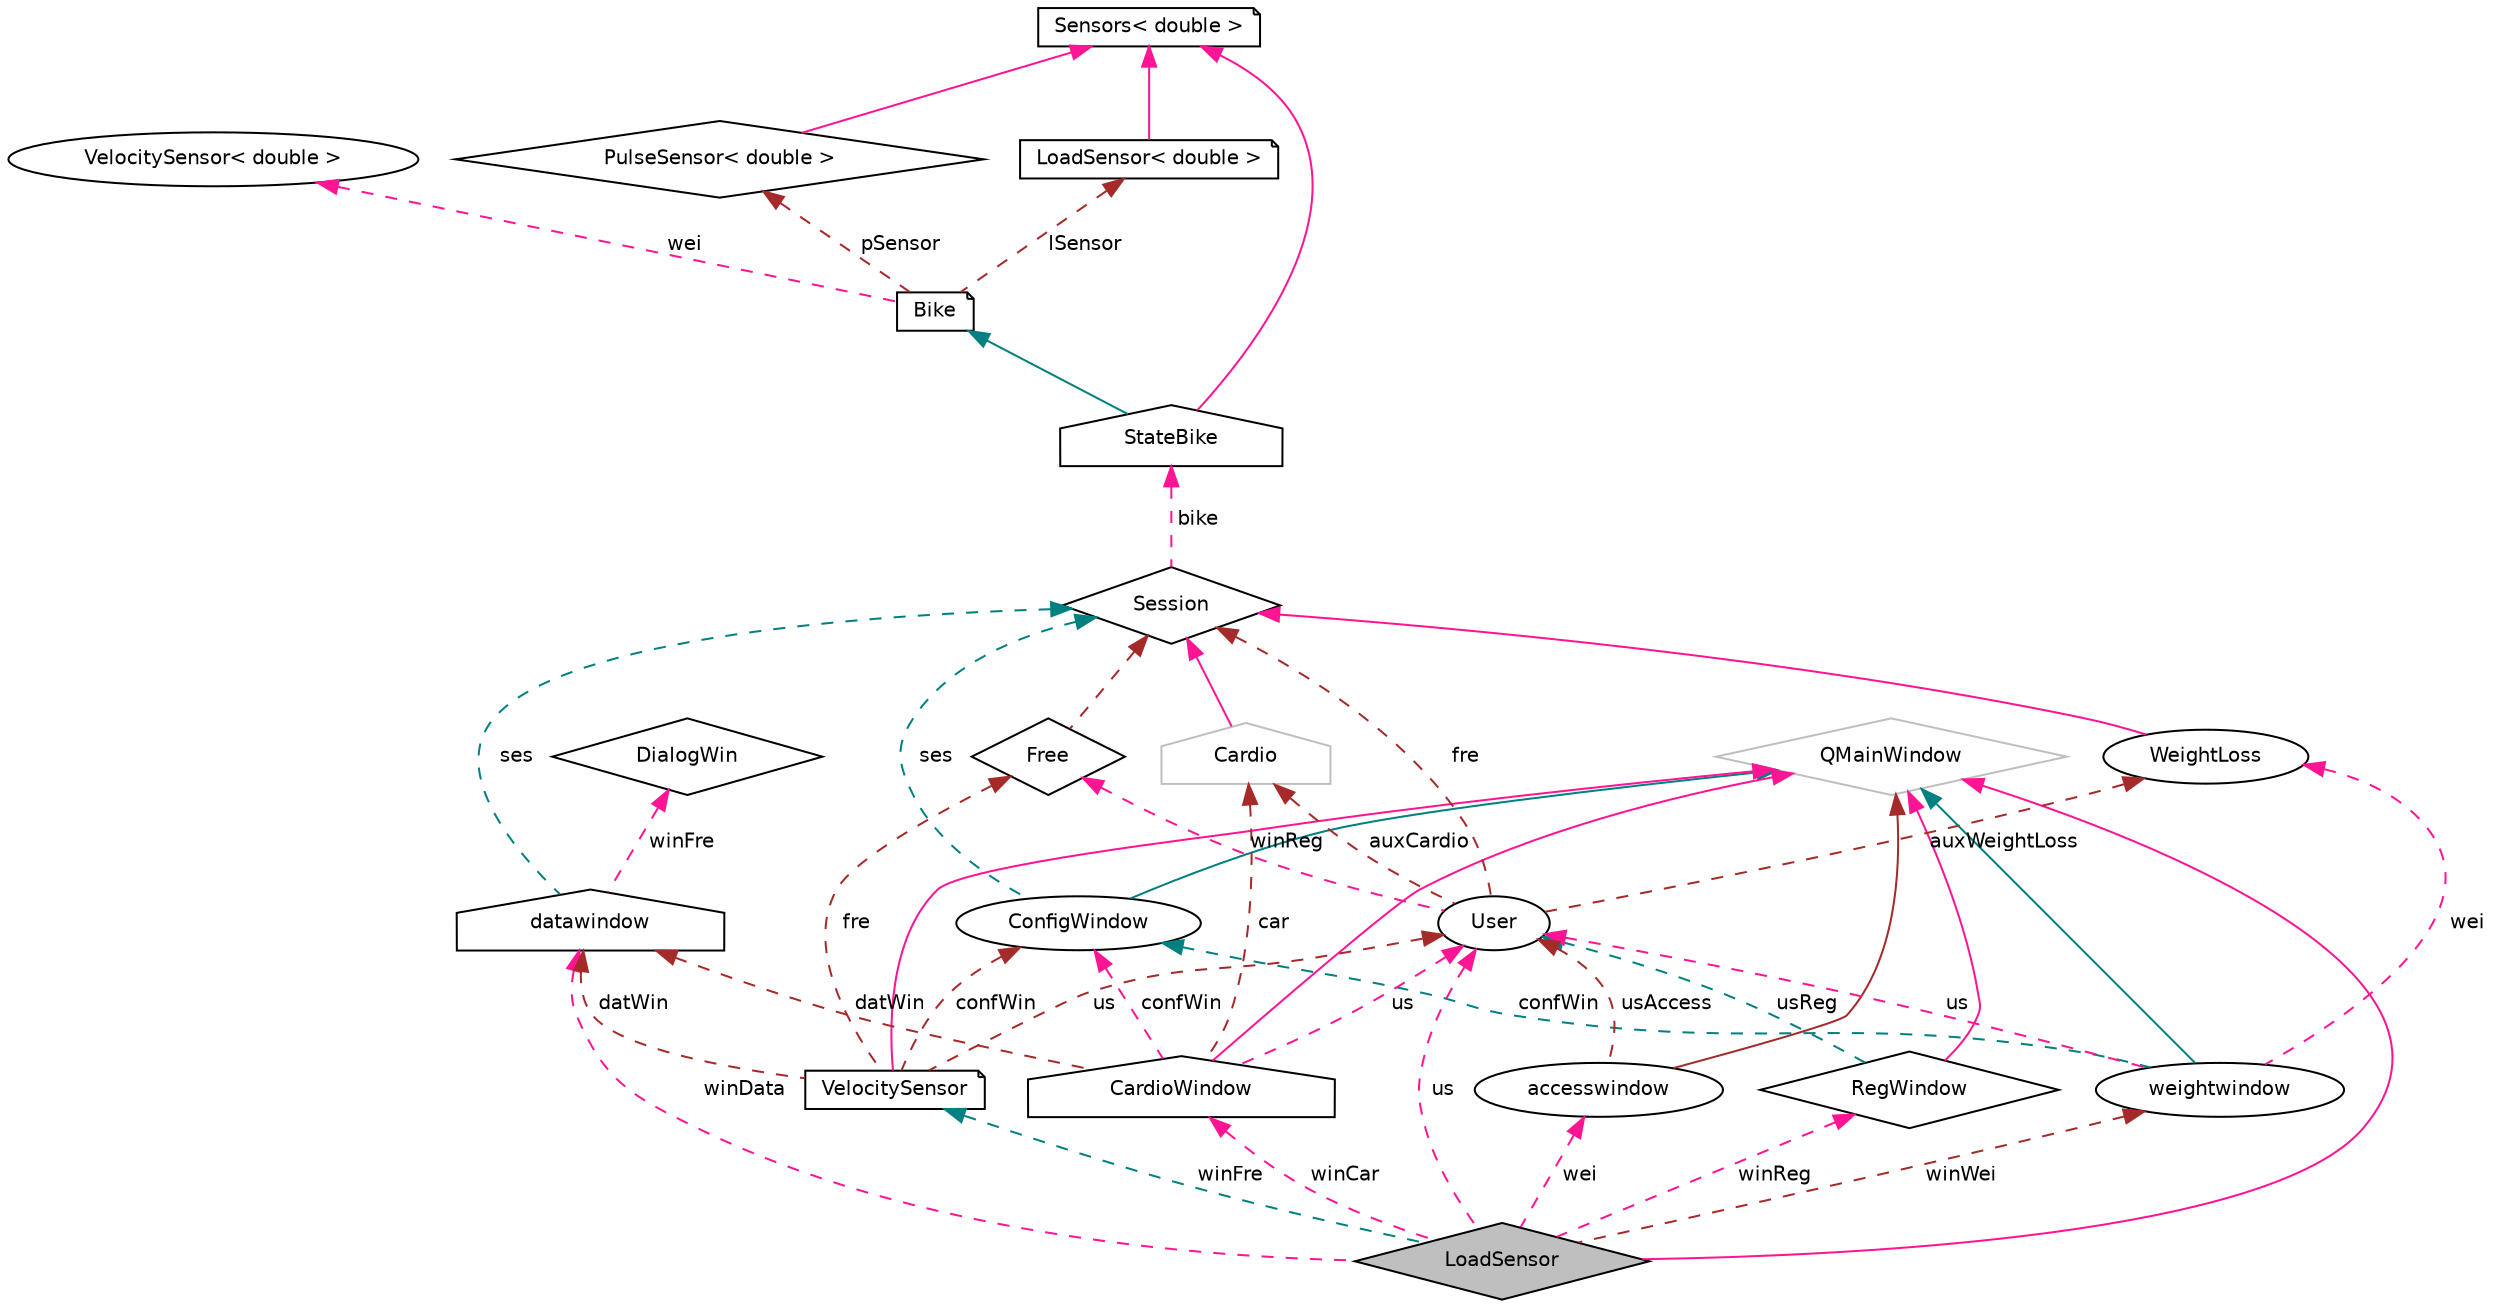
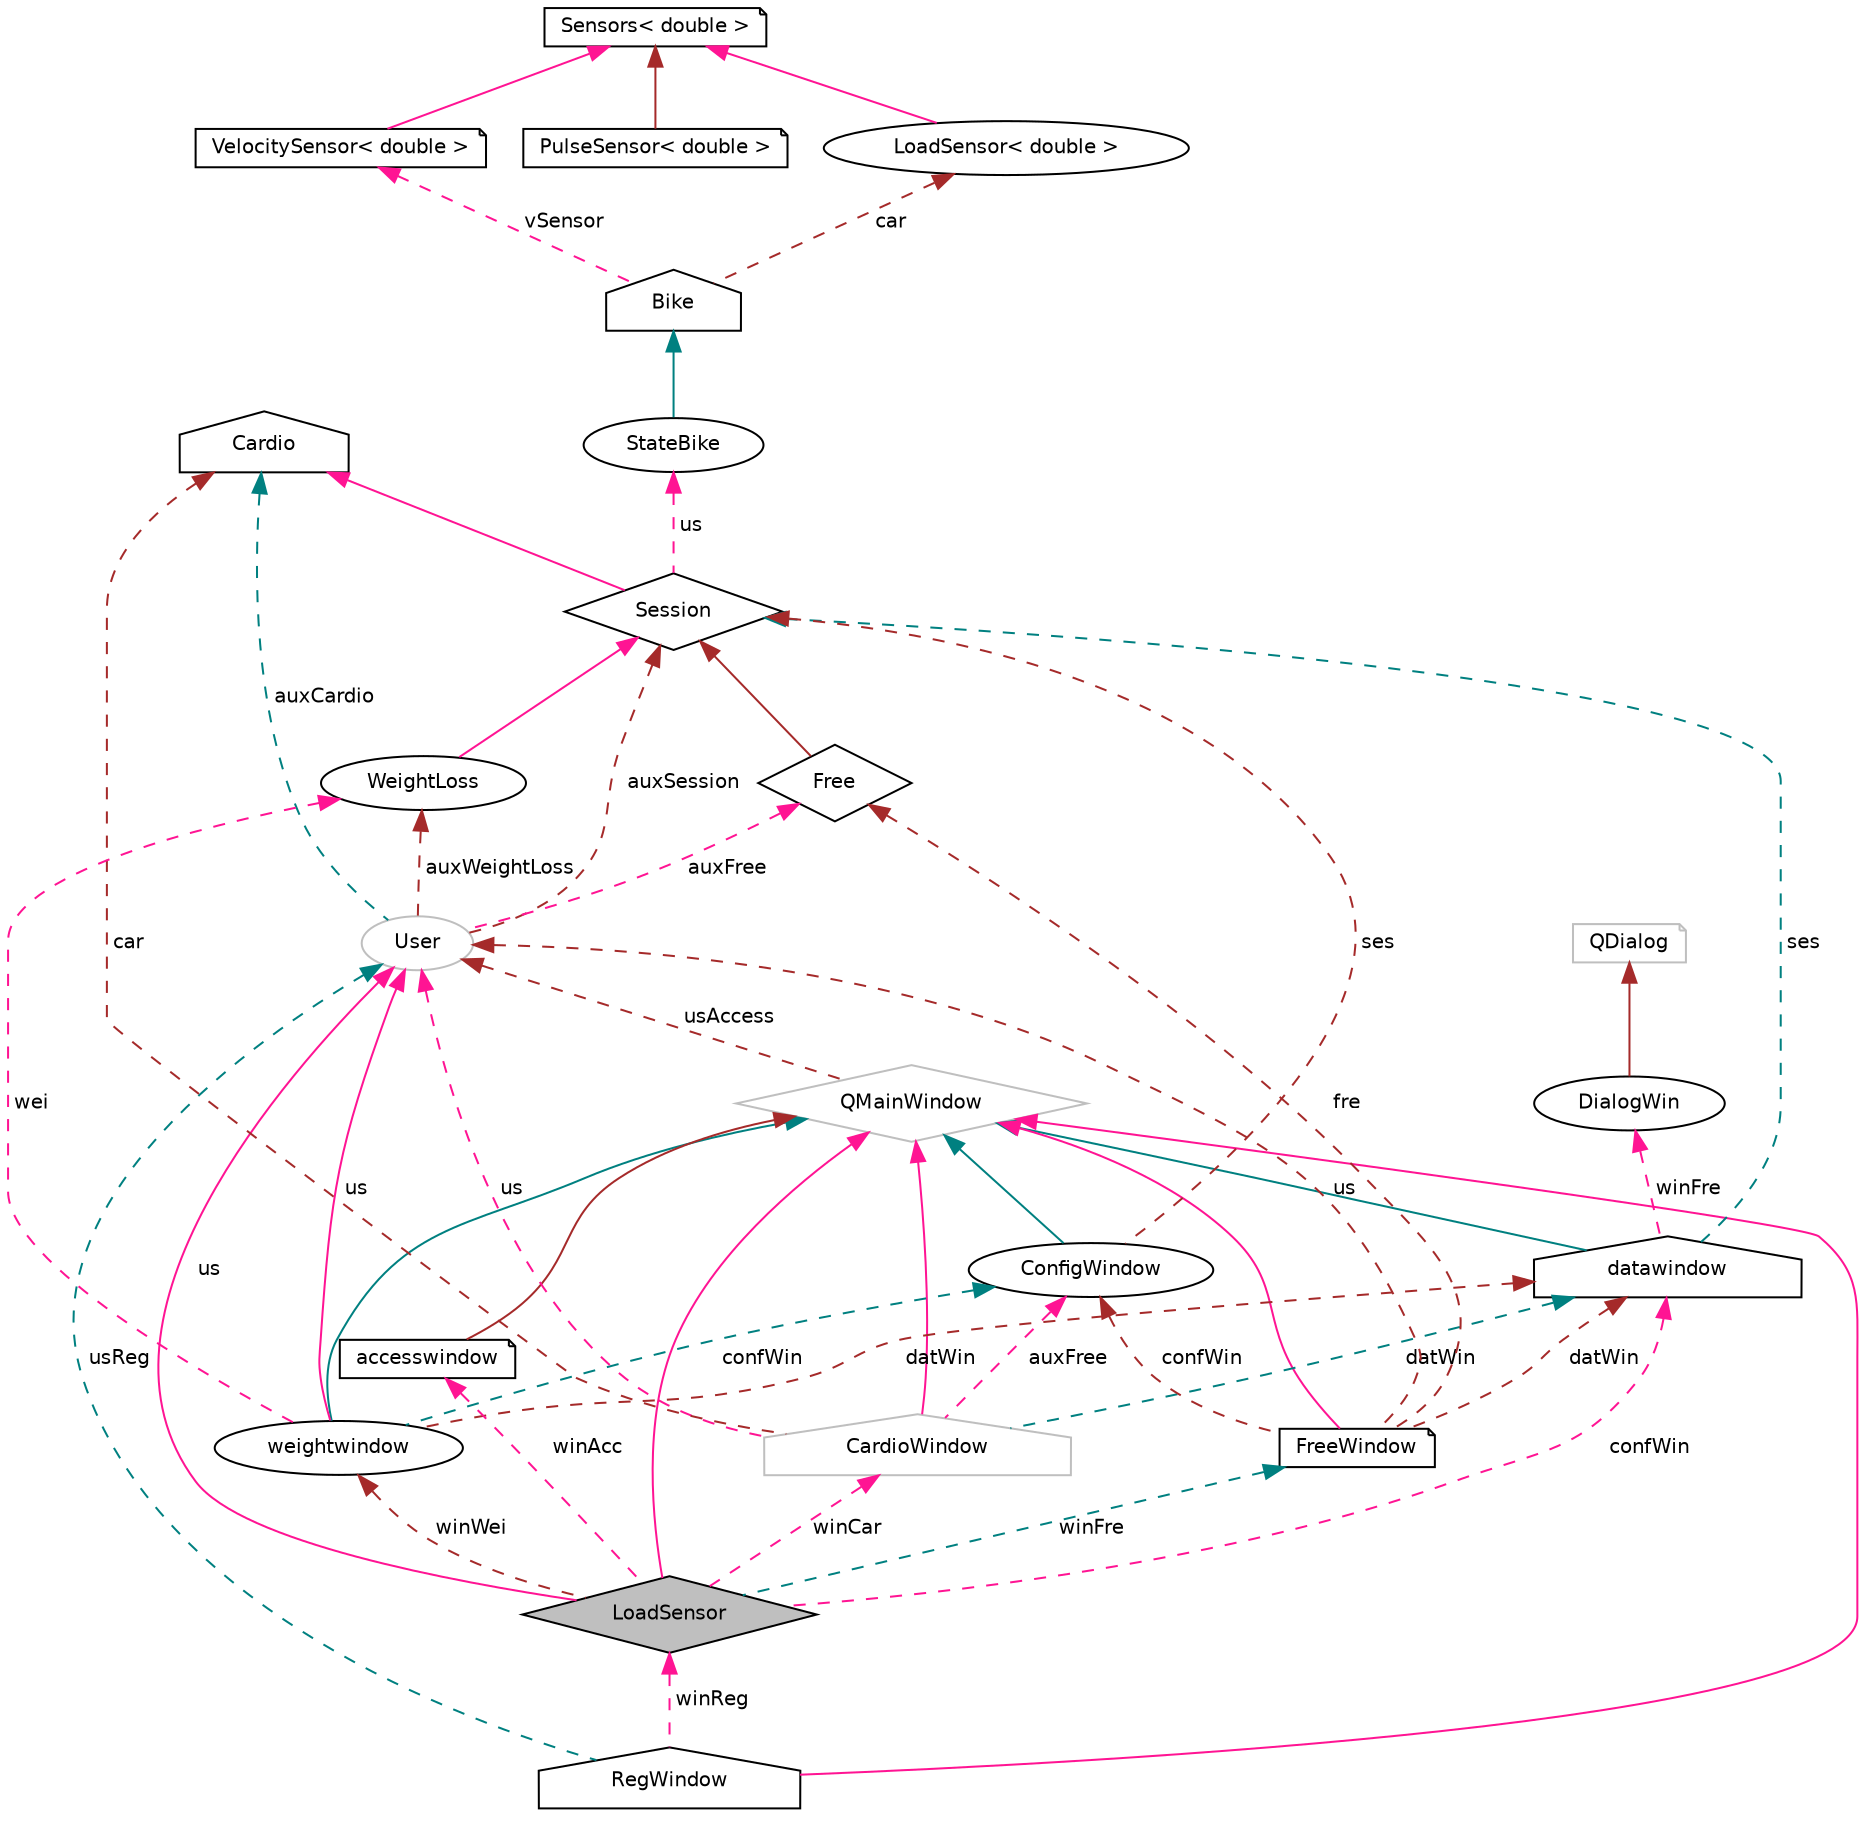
  digraph {
    node [color=black fillcolor=white fontname=Helvetica fontsize=10 shape=ellipse style=filled]
    edge [color=deeppink dir=back fontname=Helvetica fontsize=10 labelfontname=Helvetica labelfontsize=10 style=dashed]
    n1 [fillcolor=grey75 fontcolor=black height=0.2 label=LoadSensor shape=diamond width=0.4]
    n2 [color=grey75 height=0.2 label=QMainWindow shape=diamond width=0.4]
    n3 [height=0.2 label=datawindow shape=house width=0.4]
-   n4 [height=0.2 label=RegWindow shape=diamond width=0.4]
+   n4 [height=0.2 label=RegWindow shape=house width=0.4]
    n5 [height=0.2 label=weightwindow width=0.4]
    n6 [height=0.2 label=ConfigWindow width=0.4]
-   n7 [height=0.2 label=CardioWindow shape=house width=0.4]
-   n8 [height=0.2 label=VelocitySensor shape=note width=0.4]
-   n9 [height=0.2 label=accesswindow width=0.4]
-   n10 [height=0.2 label=DialogWin shape=diamond width=0.4]
+   n7 [color=grey75 height=0.2 label=CardioWindow shape=house width=0.4]
+   n8 [height=0.2 label=FreeWindow shape=note width=0.4]
+   n9 [height=0.2 label=accesswindow shape=note width=0.4]
+   n10 [height=0.2 label=DialogWin width=0.4]
+   n11 [color=grey75 height=0.2 label=QDialog shape=note width=0.4]
    n12 [height=0.2 label=Session shape=diamond width=0.4]
-   n13 [height=0.2 label=User width=0.4]
-   n14 [color=grey75 height=0.2 label=Cardio shape=house width=0.4]
+   n13 [color=grey75 height=0.2 label=User width=0.4]
+   n14 [height=0.2 label=Cardio shape=house width=0.4]
    n15 [height=0.2 label=WeightLoss width=0.4]
    n16 [height=0.2 label=Free shape=diamond width=0.4]
-   n17 [height=0.2 label=StateBike shape=house width=0.4]
-   n18 [height=0.2 label=Bike shape=note width=0.4]
-   n19 [height=0.2 label="VelocitySensor\< double \>" width=0.4]
+   n17 [height=0.2 label=StateBike width=0.4]
+   n18 [height=0.2 label=Bike shape=house width=0.4]
+   n19 [height=0.2 label="VelocitySensor\< double \>" shape=note width=0.4]
    n20 [height=0.2 label="Sensors\< double \>" shape=note width=0.4]
-   n21 [height=0.2 label="PulseSensor\< double \>" shape=diamond width=0.4]
-   n22 [height=0.2 label="LoadSensor\< double \>" shape=note width=0.4]
+   n21 [height=0.2 label="PulseSensor\< double \>" shape=note width=0.4]
+   n22 [height=0.2 label="LoadSensor\< double \>" width=0.4]
    n2 -> n1 [style=solid]
+   n2 -> n3 [color=teal style=solid]
    n2 -> n4 [style=solid]
    n2 -> n5 [color=teal style=solid]
    n2 -> n6 [color=teal style=solid]
    n2 -> n7 [style=solid]
    n2 -> n8 [style=solid]
    n2 -> n9 [color=brown style=solid]
-   n3 -> n1 [label=" winData"]
-   n3 -> n7 [color=brown label=" datWin"]
+   n3 -> n1 [label=" confWin"]
+   n3 -> n5 [color=brown label=" datWin"]
+   n3 -> n7 [color=teal label=" datWin"]
    n3 -> n8 [color=brown label=" datWin"]
-   n4 -> n1 [label=" winReg"]
+   n1 -> n4 [label=" winReg"]
    n5 -> n1 [color=brown label=" winWei"]
    n6 -> n5 [color=teal label=" confWin"]
-   n6 -> n7 [label=" confWin"]
+   n6 -> n7 [label=" auxFree"]
    n6 -> n8 [color=brown label=" confWin"]
    n7 -> n1 [label=" winCar"]
    n8 -> n1 [color=teal label=" winFre"]
-   n9 -> n1 [label=" wei"]
+   n9 -> n1 [label=" winAcc"]
    n10 -> n3 [label=" winFre"]
+   n11 -> n10 [color=brown style=solid]
    n12 -> n3 [color=teal label=" ses"]
-   n12 -> n6 [color=teal label=" ses"]
-   n12 -> n13 [color=brown label=" fre"]
-   n12 -> n14 [style=solid]
+   n12 -> n6 [color=brown label=" ses"]
+   n12 -> n13 [color=brown label=" auxSession"]
+   n14 -> n12 [style=solid]
    n12 -> n15 [style=solid]
-   n12 -> n16 [color=brown]
-   n13 -> n1 [label=" us"]
+   n12 -> n16 [color=brown style=solid]
+   n13 -> n1 [label=" us" style=solid]
    n13 -> n4 [color=teal label=" usReg"]
-   n13 -> n5 [label=" us"]
+   n13 -> n5 [label=" us" style=solid]
    n13 -> n7 [label=" us"]
    n13 -> n8 [color=brown label=" us"]
-   n13 -> n9 [color=brown label=" usAccess"]
+   n13 -> n2 [color=brown label=" usAccess"]
    n14 -> n7 [color=brown label=" car"]
-   n14 -> n13 [color=brown label=" auxCardio"]
+   n14 -> n13 [color=teal label=" auxCardio"]
    n15 -> n5 [label=" wei"]
    n15 -> n13 [color=brown label=" auxWeightLoss"]
    n16 -> n8 [color=brown label=" fre"]
-   n16 -> n13 [label=" winReg"]
-   n17 -> n12 [label=" bike"]
+   n16 -> n13 [label=" auxFree"]
+   n17 -> n12 [label=" us"]
    n18 -> n17 [color=teal style=solid]
-   n19 -> n18 [label=" wei"]
-   n20 -> n17 [style=solid]
-   n20 -> n21 [style=solid]
+   n19 -> n18 [label=" vSensor"]
+   n20 -> n19 [style=solid]
+   n20 -> n21 [color=brown style=solid]
    n20 -> n22 [style=solid]
-   n21 -> n18 [color=brown label=" pSensor"]
-   n22 -> n18 [color=brown label=" lSensor"]
+   n22 -> n18 [color=brown label=" car"]
  }
